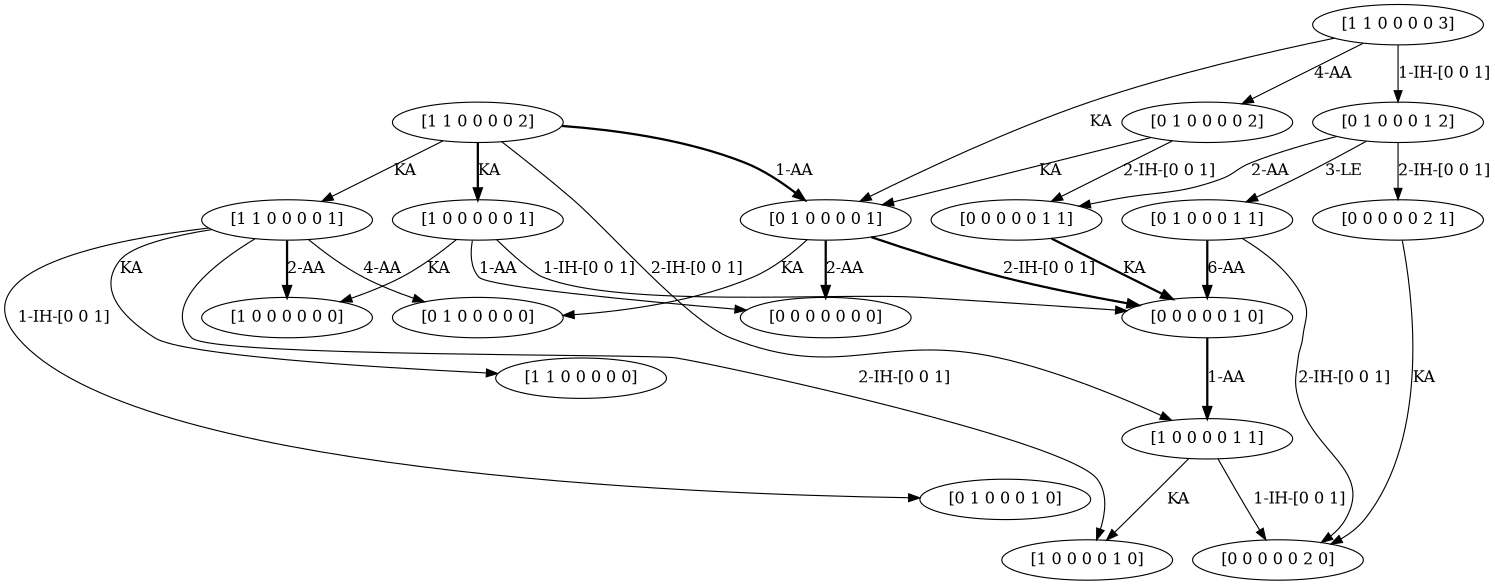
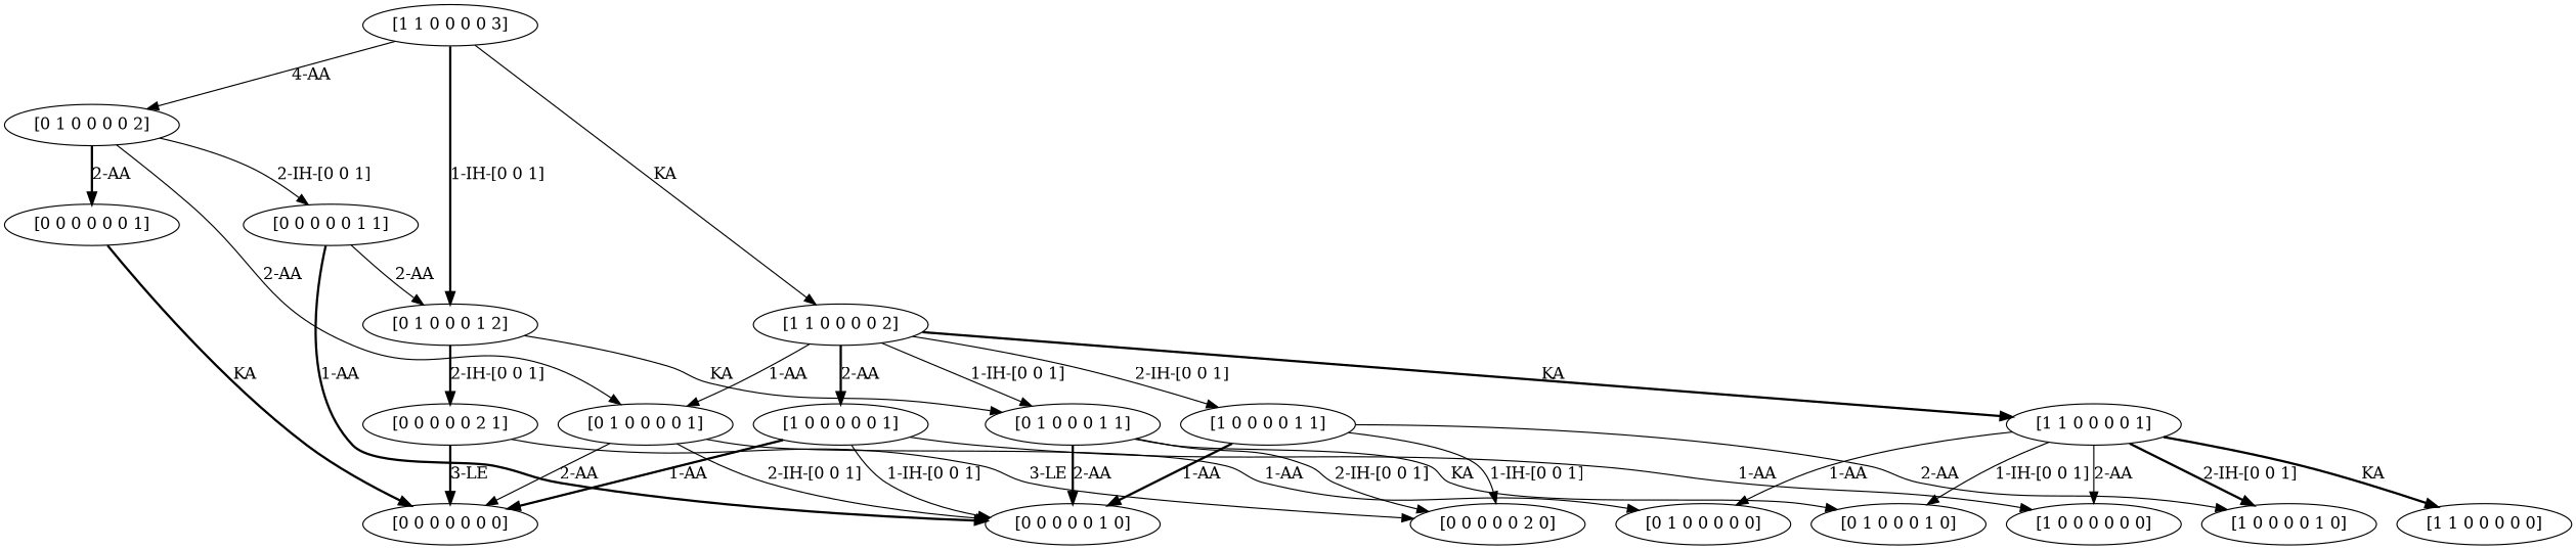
  digraph {
    node [capacity="[0 1 0]" stock="[0 0 0]" time=0 value=0.0]
    edge [goal="[0 0 0 0 0 1 0]" modus=KA not_best_politic=True revenue=0 time=1 weight=0.0 weight_goal=0.0]
    n1 [label="[0 1 0 0 0 0 0]"]
    n2 [label="[0 1 0 0 0 0 1]" time=1 value=60.0]
    n3 [capacity="[0 0 0]" label="[0 0 0 0 0 0 0]"]
    n4 [capacity="[0 0 0]" label="[0 0 0 0 0 1 0]" stock="[0 0 1]"]
    n5 [label="[0 1 0 0 0 0 2]" time=2 value=116.0]
+   n6 [capacity="[0 0 0]" label="[0 0 0 0 0 0 1]" time=1]
    n7 [capacity="[0 0 0]" label="[0 0 0 0 0 1 1]" stock="[0 0 1]" time=1]
    n8 [capacity="[0 0 0]" label="[0 0 0 0 0 2 0]" stock="[0 0 2]"]
    n9 [capacity="[0 0 0]" label="[0 0 0 0 0 2 1]" stock="[0 0 2]" time=1 value=1500.0]
    n10 [capacity="[1 1 0]" label="[1 1 0 0 0 0 0]"]
    n11 [capacity="[1 1 0]" label="[1 1 0 0 0 0 1]" time=1 value=90.0]
    n12 [capacity="[1 0 0]" label="[1 0 0 0 0 1 0]" stock="[0 0 1]"]
    n13 [capacity="[1 0 0]" label="[1 0 0 0 0 0 0]"]
    n14 [label="[0 1 0 0 0 1 0]" stock="[0 0 1]"]
    n15 [capacity="[1 1 0]" label="[1 1 0 0 0 0 2]" time=2 value=174.0]
    n16 [capacity="[1 0 0]" label="[1 0 0 0 0 1 1]" stock="[0 0 1]" time=1 value=30.0]
    n17 [capacity="[1 0 0]" label="[1 0 0 0 0 0 1]" time=1 value=30.0]
    n18 [label="[0 1 0 0 0 1 1]" stock="[0 0 1]" time=1 value=60.0]
    n19 [capacity="[1 1 0]" label="[1 1 0 0 0 0 3]" time=3 value=678.062]
    n20 [label="[0 1 0 0 0 1 2]" stock="[0 0 1]" time=2 value=692.0]
-   n2 -> n1 [goal="[0 1 0 0 0 0 0]" label=KA]
-   n2 -> n3 [goal="[0 0 0 0 0 0 0]" label="2-AA" modus=AA not_best_politic=False revenue=200 style=bold weight=200.0]
-   n2 -> n4 [label="2-IH-[0 0 1]" modus="IH[0 0 1]" style=bold]
-   n5 -> n2 [goal="[0 1 0 0 0 0 1]" label=KA time=2 weight_goal=60.0]
+   n2 -> n1 [goal="[0 1 0 0 0 0 0]" label="1-AA"]
+   n2 -> n3 [goal="[0 0 0 0 0 0 0]" label="2-AA" modus=AA not_best_politic=False revenue=200 style=solid weight=200.0]
+   n2 -> n4 [label="2-IH-[0 0 1]" modus="IH[0 0 1]"]
+   n5 -> n2 [goal="[0 1 0 0 0 0 1]" label="2-AA" time=2 weight_goal=60.0]
+   n5 -> n6 [goal="[0 0 0 0 0 0 1]" label="2-AA" modus=AA not_best_politic=False revenue=200 style=bold time=2 weight=140.0]
    n5 -> n7 [goal="[0 0 0 0 0 1 1]" label="2-IH-[0 0 1]" modus="IH[0 0 1]" time=2 weight=-60.0]
-   n7 -> n4 [label=KA not_best_politic=False style=bold]
-   n9 -> n8 [goal="[0 0 0 0 0 2 0]" label=KA]
-   n11 -> n1 [goal="[0 1 0 0 0 0 0]" label="4-AA" modus=AA revenue=100 weight=100.0]
-   n11 -> n10 [goal="[1 1 0 0 0 0 0]" label=KA]
-   n11 -> n12 [goal="[1 0 0 0 0 1 0]" label="2-IH-[0 0 1]" modus="IH[0 0 1]"]
-   n11 -> n13 [goal="[1 0 0 0 0 0 0]" label="2-AA" modus=AA not_best_politic=False revenue=200 style=bold weight=200.0]
+   n6 -> n3 [goal="[0 0 0 0 0 0 0]" label=KA not_best_politic=False style=bold]
+   n7 -> n4 [label="1-AA" not_best_politic=False style=bold]
+   n9 -> n3 [goal="[0 0 0 0 0 0 0]" label="3-LE" modus=LE not_best_politic=False revenue=5000 style=bold weight=5000.0]
+   n9 -> n8 [goal="[0 0 0 0 0 2 0]" label="3-LE"]
+   n11 -> n1 [goal="[0 1 0 0 0 0 0]" label="1-AA" modus=AA revenue=100 weight=100.0]
+   n11 -> n10 [goal="[1 1 0 0 0 0 0]" label=KA style=bold]
+   n11 -> n12 [goal="[1 0 0 0 0 1 0]" label="2-IH-[0 0 1]" modus="IH[0 0 1]" style=bold]
+   n11 -> n13 [goal="[1 0 0 0 0 0 0]" label="2-AA" modus=AA not_best_politic=False revenue=200 style=solid weight=200.0]
    n11 -> n14 [goal="[0 1 0 0 0 1 0]" label="1-IH-[0 0 1]" modus="IH[0 0 1]"]
-   n15 -> n2 [goal="[0 1 0 0 0 0 1]" label="1-AA" modus=AA revenue=100 time=2 weight=70.0 weight_goal=60.0 style=bold]
-   n15 -> n11 [goal="[1 1 0 0 0 0 1]" label=KA time=2 weight_goal=90.0]
+   n15 -> n2 [goal="[0 1 0 0 0 0 1]" label="1-AA" modus=AA revenue=100 time=2 weight=70.0 weight_goal=60.0]
+   n15 -> n11 [goal="[1 1 0 0 0 0 1]" label=KA time=2 weight_goal=90.0 style=bold]
    n15 -> n16 [goal="[1 0 0 0 0 1 1]" label="2-IH-[0 0 1]" modus="IH[0 0 1]" time=2 weight=-60.0 weight_goal=30.0]
-   n15 -> n17 [goal="[1 0 0 0 0 0 1]" label=KA modus=AA not_best_politic=False revenue=200 style=bold time=2 weight=140.0 weight_goal=30.0]
-   n4 -> n16 [label="1-AA" modus=AA not_best_politic=False revenue=100 style=bold weight=100.0]
+   n15 -> n17 [goal="[1 0 0 0 0 0 1]" label="2-AA" modus=AA not_best_politic=False revenue=200 style=bold time=2 weight=140.0 weight_goal=30.0]
+   n15 -> n18 [goal="[0 1 0 0 0 1 1]" label="1-IH-[0 0 1]" modus="IH[0 0 1]" time=2 weight=-30.0 weight_goal=60.0]
+   n16 -> n4 [label="1-AA" modus=AA not_best_politic=False revenue=100 style=bold weight=100.0]
    n16 -> n8 [goal="[0 0 0 0 0 2 0]" label="1-IH-[0 0 1]" modus="IH[0 0 1]"]
-   n16 -> n12 [goal="[1 0 0 0 0 1 0]" label=KA]
-   n17 -> n3 [goal="[0 0 0 0 0 0 0]" label="1-AA" modus=AA not_best_politic=False revenue=100 style=solid weight=100.0]
+   n16 -> n12 [goal="[1 0 0 0 0 1 0]" label="2-AA"]
+   n17 -> n3 [goal="[0 0 0 0 0 0 0]" label="1-AA" modus=AA not_best_politic=False revenue=100 style=bold weight=100.0]
    n17 -> n4 [label="1-IH-[0 0 1]" modus="IH[0 0 1]"]
-   n17 -> n13 [goal="[1 0 0 0 0 0 0]" label=KA]
-   n18 -> n4 [label="6-AA" modus=AA not_best_politic=False revenue=200 style=bold weight=200.0]
+   n17 -> n13 [goal="[1 0 0 0 0 0 0]" label="1-AA"]
+   n18 -> n4 [label="2-AA" modus=AA not_best_politic=False revenue=200 style=bold weight=200.0]
    n18 -> n8 [goal="[0 0 0 0 0 2 0]" label="2-IH-[0 0 1]" modus="IH[0 0 1]"]
+   n18 -> n14 [goal="[0 1 0 0 0 1 0]" label=KA]
    n19 -> n5 [goal="[0 1 0 0 0 0 2]" label="4-AA" modus=AA revenue=100 time=3 weight=42.0 weight_goal=116.0]
-   n19 -> n2 [goal="[1 1 0 0 0 0 2]" label=KA time=3 weight_goal=174.0]
-   n19 -> n20 [goal="[0 1 0 0 0 1 2]" label="1-IH-[0 0 1]" modus="IH[0 0 1]" not_best_politic=False style=solid time=3 weight=518.0 weight_goal=692.0]
-   n20 -> n7 [goal="[0 0 0 0 0 1 1]" label="2-AA" modus=AA revenue=200 time=2 weight=140.0]
-   n20 -> n9 [goal="[0 0 0 0 0 2 1]" label="2-IH-[0 0 1]" modus="IH[0 0 1]" not_best_politic=False style=solid time=2 weight=1440.0 weight_goal=1500.0]
-   n20 -> n18 [goal="[0 1 0 0 0 1 1]" label="3-LE" time=2 weight_goal=60.0]
+   n19 -> n15 [goal="[1 1 0 0 0 0 2]" label=KA time=3 weight_goal=174.0]
+   n19 -> n20 [goal="[0 1 0 0 0 1 2]" label="1-IH-[0 0 1]" modus="IH[0 0 1]" not_best_politic=False style=bold time=3 weight=518.0 weight_goal=692.0]
+   n7 -> n20 [goal="[0 0 0 0 0 1 1]" label="2-AA" modus=AA revenue=200 time=2 weight=140.0]
+   n20 -> n9 [goal="[0 0 0 0 0 2 1]" label="2-IH-[0 0 1]" modus="IH[0 0 1]" not_best_politic=False style=bold time=2 weight=1440.0 weight_goal=1500.0]
+   n20 -> n18 [goal="[0 1 0 0 0 1 1]" label=KA time=2 weight_goal=60.0]
  }
